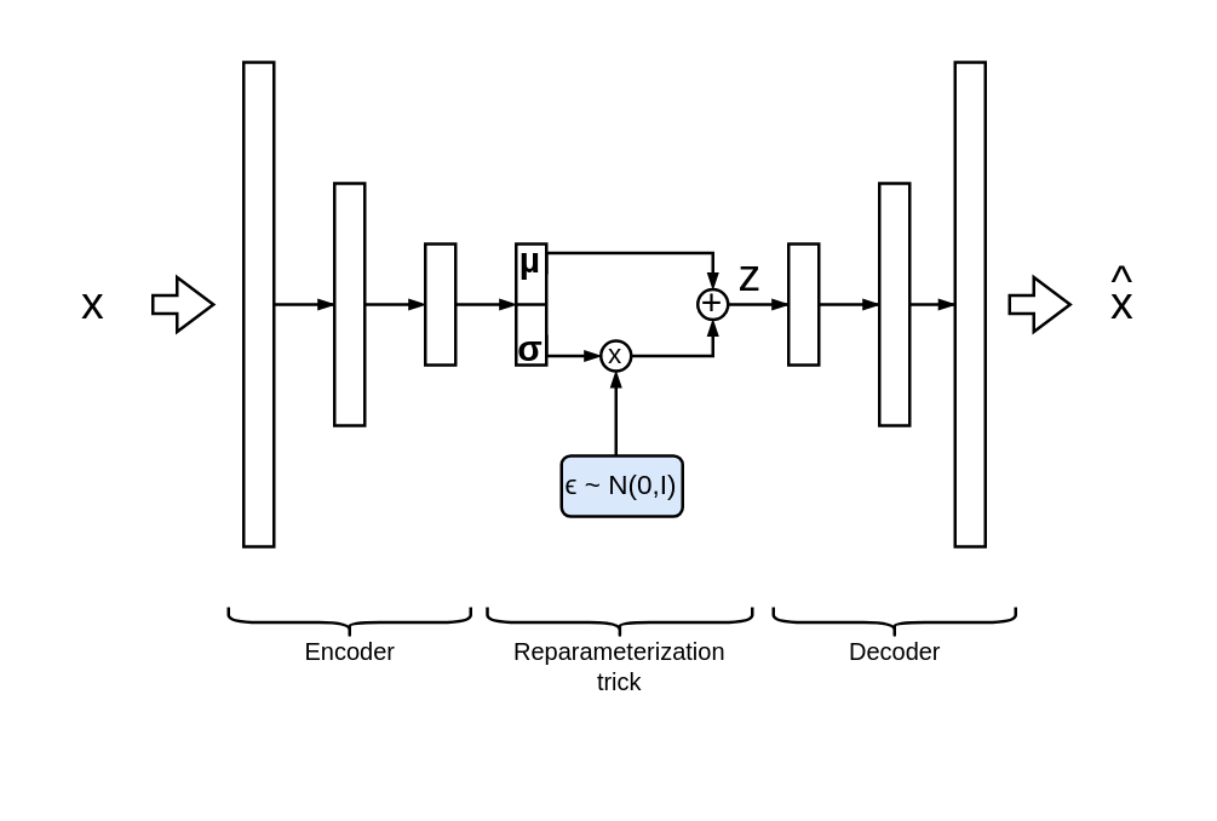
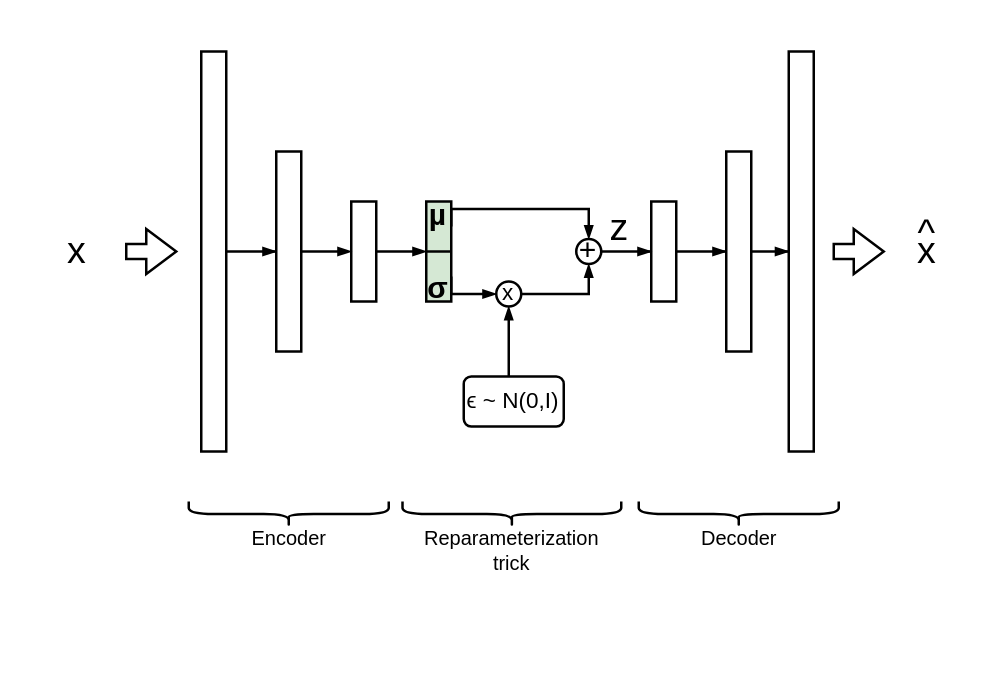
  <mxCell id="0" />
  <mxCell id="1" parent="0" />
  <mxCell id="2" style="edgeStyle=orthogonalEdgeStyle;rounded=0;orthogonalLoop=1;jettySize=auto;html=1;entryX=0;entryY=0.5;entryDx=0;entryDy=0;endArrow=blockThin;endFill=1;endSize=3;" edge="1" parent="1" source="3" target="5"><mxGeometry relative="1" as="geometry" /></mxCell>
  <mxCell id="3" value="" style="rounded=0;whiteSpace=wrap;html=1;" vertex="1" parent="1"><mxGeometry x="80" y="20" width="10" height="160" as="geometry" /></mxCell>
  <mxCell id="4" style="edgeStyle=orthogonalEdgeStyle;rounded=0;orthogonalLoop=1;jettySize=auto;html=1;exitX=1;exitY=0.5;exitDx=0;exitDy=0;entryX=0;entryY=0.5;entryDx=0;entryDy=0;endArrow=blockThin;endFill=1;endSize=3;startArrow=none;" edge="1" parent="1" source="21" target="7"><mxGeometry relative="1" as="geometry" /></mxCell>
  <mxCell id="5" value="" style="rounded=0;whiteSpace=wrap;html=1;" vertex="1" parent="1"><mxGeometry x="110" y="60" width="10" height="80" as="geometry" /></mxCell>
  <mxCell id="6" style="edgeStyle=orthogonalEdgeStyle;rounded=0;orthogonalLoop=1;jettySize=auto;html=1;exitX=1;exitY=0.25;exitDx=0;exitDy=0;entryX=0.5;entryY=0;entryDx=0;entryDy=0;fontSize=9;endArrow=blockThin;endFill=1;endSize=3;" edge="1" parent="1" source="7" target="15"><mxGeometry relative="1" as="geometry"><Array as="points"><mxPoint x="180" y="83" /><mxPoint x="235" y="83" /></Array></mxGeometry></mxCell>
- <mxCell id="7" value="&lt;strong&gt;µ&lt;br&gt;&lt;/strong&gt;&lt;b&gt;&lt;br&gt;σ&lt;/b&gt;" style="rounded=0;whiteSpace=wrap;html=1;" vertex="1" parent="1"><mxGeometry x="170" y="80" width="10" height="40" as="geometry" /></mxCell>
+ <mxCell id="7" value="&lt;strong&gt;µ&lt;br&gt;&lt;/strong&gt;&lt;b&gt;&lt;br&gt;σ&lt;/b&gt;" style="rounded=0;whiteSpace=wrap;html=1;fillColor=#d5e8d4;" vertex="1" parent="1"><mxGeometry x="170" y="80" width="10" height="40" as="geometry" /></mxCell>
  <mxCell id="8" style="edgeStyle=orthogonalEdgeStyle;rounded=0;orthogonalLoop=1;jettySize=auto;html=1;entryX=0;entryY=0.5;entryDx=0;entryDy=0;endArrow=blockThin;endFill=1;endSize=3;" edge="1" parent="1" source="9" target="11"><mxGeometry relative="1" as="geometry" /></mxCell>
  <mxCell id="9" value="" style="rounded=0;whiteSpace=wrap;html=1;" vertex="1" parent="1"><mxGeometry x="260" y="80" width="10" height="40" as="geometry" /></mxCell>
  <mxCell id="10" style="edgeStyle=orthogonalEdgeStyle;rounded=0;orthogonalLoop=1;jettySize=auto;html=1;entryX=0;entryY=0.5;entryDx=0;entryDy=0;endArrow=blockThin;endFill=1;endSize=3;" edge="1" parent="1" source="11" target="12"><mxGeometry relative="1" as="geometry" /></mxCell>
  <mxCell id="11" value="" style="rounded=0;whiteSpace=wrap;html=1;" vertex="1" parent="1"><mxGeometry x="290" y="60" width="10" height="80" as="geometry" /></mxCell>
  <mxCell id="12" value="" style="rounded=0;whiteSpace=wrap;html=1;" vertex="1" parent="1"><mxGeometry x="315" y="20" width="10" height="160" as="geometry" /></mxCell>
  <mxCell id="13" value="" style="endArrow=none;html=1;rounded=0;exitX=0;exitY=0.5;exitDx=0;exitDy=0;entryX=1;entryY=0.5;entryDx=0;entryDy=0;" edge="1" parent="1" source="7" target="7"><mxGeometry width="50" height="50" relative="1" as="geometry"><mxPoint x="140" y="200" as="sourcePoint" /><mxPoint x="190" y="150" as="targetPoint" /></mxGeometry></mxCell>
  <mxCell id="14" style="edgeStyle=orthogonalEdgeStyle;rounded=0;orthogonalLoop=1;jettySize=auto;html=1;endArrow=blockThin;endFill=1;endSize=3;entryX=0;entryY=0.5;entryDx=0;entryDy=0;" edge="1" parent="1" source="15" target="9"><mxGeometry relative="1" as="geometry"><mxPoint x="260" y="100" as="targetPoint" /></mxGeometry></mxCell>
  <mxCell id="15" value="+" style="ellipse;whiteSpace=wrap;html=1;aspect=fixed;" vertex="1" parent="1"><mxGeometry x="230" y="95" width="10" height="10" as="geometry" /></mxCell>
  <mxCell id="16" style="edgeStyle=orthogonalEdgeStyle;rounded=0;orthogonalLoop=1;jettySize=auto;html=1;entryX=0.5;entryY=1;entryDx=0;entryDy=0;fontSize=9;endArrow=blockThin;endFill=1;endSize=3;exitX=1;exitY=0.5;exitDx=0;exitDy=0;" edge="1" parent="1" source="17" target="15"><mxGeometry relative="1" as="geometry"><Array as="points"><mxPoint x="235" y="117" /></Array></mxGeometry></mxCell>
  <mxCell id="17" value="x" style="ellipse;whiteSpace=wrap;html=1;aspect=fixed;fontSize=9;" vertex="1" parent="1"><mxGeometry x="198" y="112" width="10" height="10" as="geometry" /></mxCell>
  <mxCell id="18" style="edgeStyle=orthogonalEdgeStyle;rounded=0;orthogonalLoop=1;jettySize=auto;html=1;exitX=1;exitY=0.75;exitDx=0;exitDy=0;entryX=0;entryY=0.5;entryDx=0;entryDy=0;fontSize=9;endArrow=blockThin;endFill=1;endSize=3;" edge="1" parent="1" source="7" target="17"><mxGeometry relative="1" as="geometry"><mxPoint x="180" y="146" as="sourcePoint" /><mxPoint x="235" y="151" as="targetPoint" /><Array as="points"><mxPoint x="180" y="117" /></Array></mxGeometry></mxCell>
  <mxCell id="19" value="" style="edgeStyle=orthogonalEdgeStyle;rounded=0;orthogonalLoop=1;jettySize=auto;html=1;fontSize=9;endArrow=blockThin;endFill=1;endSize=3;entryX=0.5;entryY=1;entryDx=0;entryDy=0;" edge="1" parent="1" source="20" target="17"><mxGeometry relative="1" as="geometry"><Array as="points"><mxPoint x="203" y="130" /><mxPoint x="203" y="130" /></Array></mxGeometry></mxCell>
- <mxCell id="20" value="ϵ ~ N(0,I)" style="rounded=1;whiteSpace=wrap;html=1;fontSize=9;fillColor=#dae8fc;" vertex="1" parent="1"><mxGeometry x="185" y="150" width="40" height="20" as="geometry" /></mxCell>
+ <mxCell id="20" value="ϵ ~ N(0,I)" style="rounded=1;whiteSpace=wrap;html=1;fontSize=9;" vertex="1" parent="1"><mxGeometry x="185" y="150" width="40" height="20" as="geometry" /></mxCell>
  <mxCell id="21" value="" style="rounded=0;whiteSpace=wrap;html=1;" vertex="1" parent="1"><mxGeometry x="140" y="80" width="10" height="40" as="geometry" /></mxCell>
  <mxCell id="22" value="" style="edgeStyle=orthogonalEdgeStyle;rounded=0;orthogonalLoop=1;jettySize=auto;html=1;exitX=1;exitY=0.5;exitDx=0;exitDy=0;entryX=0;entryY=0.5;entryDx=0;entryDy=0;endArrow=blockThin;endFill=1;endSize=3;" edge="1" parent="1" source="5" target="21"><mxGeometry relative="1" as="geometry"><mxPoint x="130" y="100" as="sourcePoint" /><mxPoint x="170" y="100" as="targetPoint" /></mxGeometry></mxCell>
  <mxCell id="23" value="" style="html=1;shadow=0;dashed=0;align=center;verticalAlign=middle;shape=mxgraph.arrows2.arrow;dy=0.67;dx=12;notch=0;fontSize=9;" vertex="1" parent="1"><mxGeometry x="50" y="91" width="20" height="18" as="geometry" /></mxCell>
  <mxCell id="24" value="" style="html=1;shadow=0;dashed=0;align=center;verticalAlign=middle;shape=mxgraph.arrows2.arrow;dy=0.67;dx=12;notch=0;fontSize=9;" vertex="1" parent="1"><mxGeometry x="333" y="91" width="20" height="18" as="geometry" /></mxCell>
  <mxCell id="25" value="&lt;font style=&quot;font-size: 15px&quot;&gt;x&lt;/font&gt;" style="text;html=1;align=center;verticalAlign=middle;resizable=0;points=[];autosize=1;strokeColor=none;fillColor=none;fontSize=9;" vertex="1" parent="1"><mxGeometry x="20" y="89" width="20" height="20" as="geometry" /></mxCell>
  <mxCell id="26" value="&lt;font style=&quot;font-size: 15px&quot;&gt;x&lt;/font&gt;" style="text;html=1;align=center;verticalAlign=middle;resizable=0;points=[];autosize=1;strokeColor=none;fillColor=none;fontSize=9;" vertex="1" parent="1"><mxGeometry x="360" y="89" width="20" height="20" as="geometry" /></mxCell>
  <mxCell id="27" value="&lt;font style=&quot;font-size: 15px&quot;&gt;^&lt;/font&gt;" style="text;html=1;align=center;verticalAlign=middle;resizable=0;points=[];autosize=1;strokeColor=none;fillColor=none;fontSize=9;" vertex="1" parent="1"><mxGeometry x="360" y="82" width="20" height="20" as="geometry" /></mxCell>
  <mxCell id="28" value="&lt;font style=&quot;font-size: 15px&quot;&gt;z&lt;/font&gt;" style="text;html=1;align=center;verticalAlign=middle;resizable=0;points=[];autosize=1;strokeColor=none;fillColor=none;fontSize=9;" vertex="1" parent="1"><mxGeometry x="237" y="80" width="20" height="20" as="geometry" /></mxCell>
  <mxCell id="29" value="" style="shape=curlyBracket;whiteSpace=wrap;html=1;rounded=1;fontSize=15;rotation=-90;" vertex="1" parent="1"><mxGeometry x="110" y="165" width="10" height="80" as="geometry" /></mxCell>
  <mxCell id="30" value="" style="shape=curlyBracket;whiteSpace=wrap;html=1;rounded=1;fontSize=15;rotation=-90;" vertex="1" parent="1"><mxGeometry x="199.25" y="161.25" width="10" height="87.5" as="geometry" /></mxCell>
  <mxCell id="31" value="" style="shape=curlyBracket;whiteSpace=wrap;html=1;rounded=1;fontSize=15;rotation=-90;" vertex="1" parent="1"><mxGeometry x="290" y="165" width="10" height="80" as="geometry" /></mxCell>
  <mxCell id="32" value="Encoder" style="text;html=1;align=center;verticalAlign=middle;resizable=0;points=[];autosize=1;strokeColor=none;fillColor=none;fontSize=8;" vertex="1" parent="1"><mxGeometry x="90" y="205" width="50" height="20" as="geometry" /></mxCell>
  <mxCell id="33" value="Reparameterization&lt;br style=&quot;font-size: 8px;&quot;&gt;trick" style="text;html=1;align=center;verticalAlign=middle;resizable=0;points=[];autosize=1;strokeColor=none;fillColor=none;fontSize=8;" vertex="1" parent="1"><mxGeometry x="159.25" y="205" width="90" height="30" as="geometry" /></mxCell>
  <mxCell id="34" value="Decoder" style="text;html=1;align=center;verticalAlign=middle;resizable=0;points=[];autosize=1;strokeColor=none;fillColor=none;fontSize=8;" vertex="1" parent="1"><mxGeometry x="270" y="205" width="50" height="20" as="geometry" /></mxCell>
